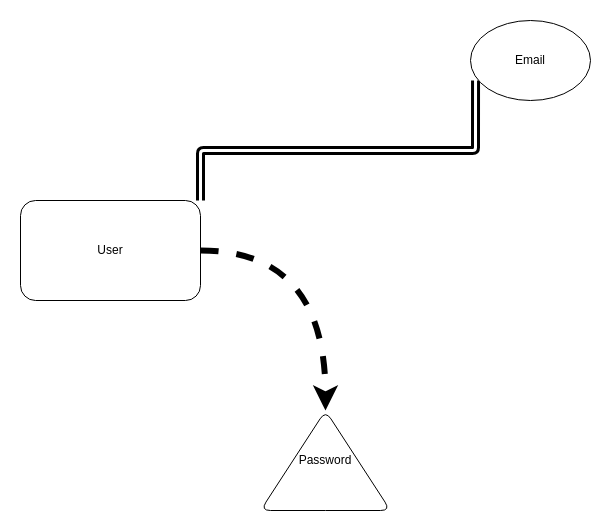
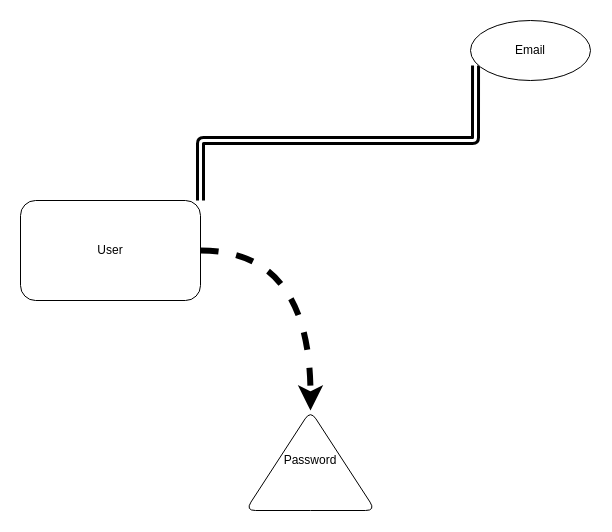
  <mxCell id="0" />
  <mxCell id="1" parent="0" />
  <mxCell id="2" style="edgeStyle=orthogonalEdgeStyle;html=1;exitX=1;exitY=0;exitDx=0;exitDy=0;entryX=0.042;entryY=0.75;entryDx=0;entryDy=0;entryPerimeter=0;curved=1;strokeWidth=3;rounded=1;shape=link;" edge="1" parent="1" source="4" target="5"><mxGeometry relative="1" as="geometry" /></mxCell>
  <mxCell id="3" style="edgeStyle=orthogonalEdgeStyle;curved=1;html=1;endSize=6;strokeWidth=6;rounded=1;dashed=1;" edge="1" parent="1" source="4" target="6"><mxGeometry relative="1" as="geometry" /></mxCell>
  <mxCell id="4" value="User" style="rounded=1;whiteSpace=wrap;html=1;" vertex="1" parent="1"><mxGeometry x="20" y="200" width="180" height="100" as="geometry" /></mxCell>
- <mxCell id="5" value="Email" style="ellipse;whiteSpace=wrap;html=1;strokeWidth=1;rounded=1;" vertex="1" parent="1"><mxGeometry x="470" y="20" width="120" height="80" as="geometry" /></mxCell>
- <mxCell id="6" value="Password" style="triangle;whiteSpace=wrap;html=1;strokeWidth=1;direction=north;rounded=1;" vertex="1" parent="1"><mxGeometry x="260" y="410" width="130" height="100" as="geometry" /></mxCell>
+ <mxCell id="5" value="Email" style="ellipse;whiteSpace=wrap;html=1;strokeWidth=1;rounded=1;" vertex="1" parent="1"><mxGeometry x="470" y="20" width="120" height="60" as="geometry" /></mxCell>
+ <mxCell id="6" value="Password" style="triangle;whiteSpace=wrap;html=1;strokeWidth=1;direction=north;rounded=1;" vertex="1" parent="1"><mxGeometry x="245" y="410" width="130" height="100" as="geometry" /></mxCell>
